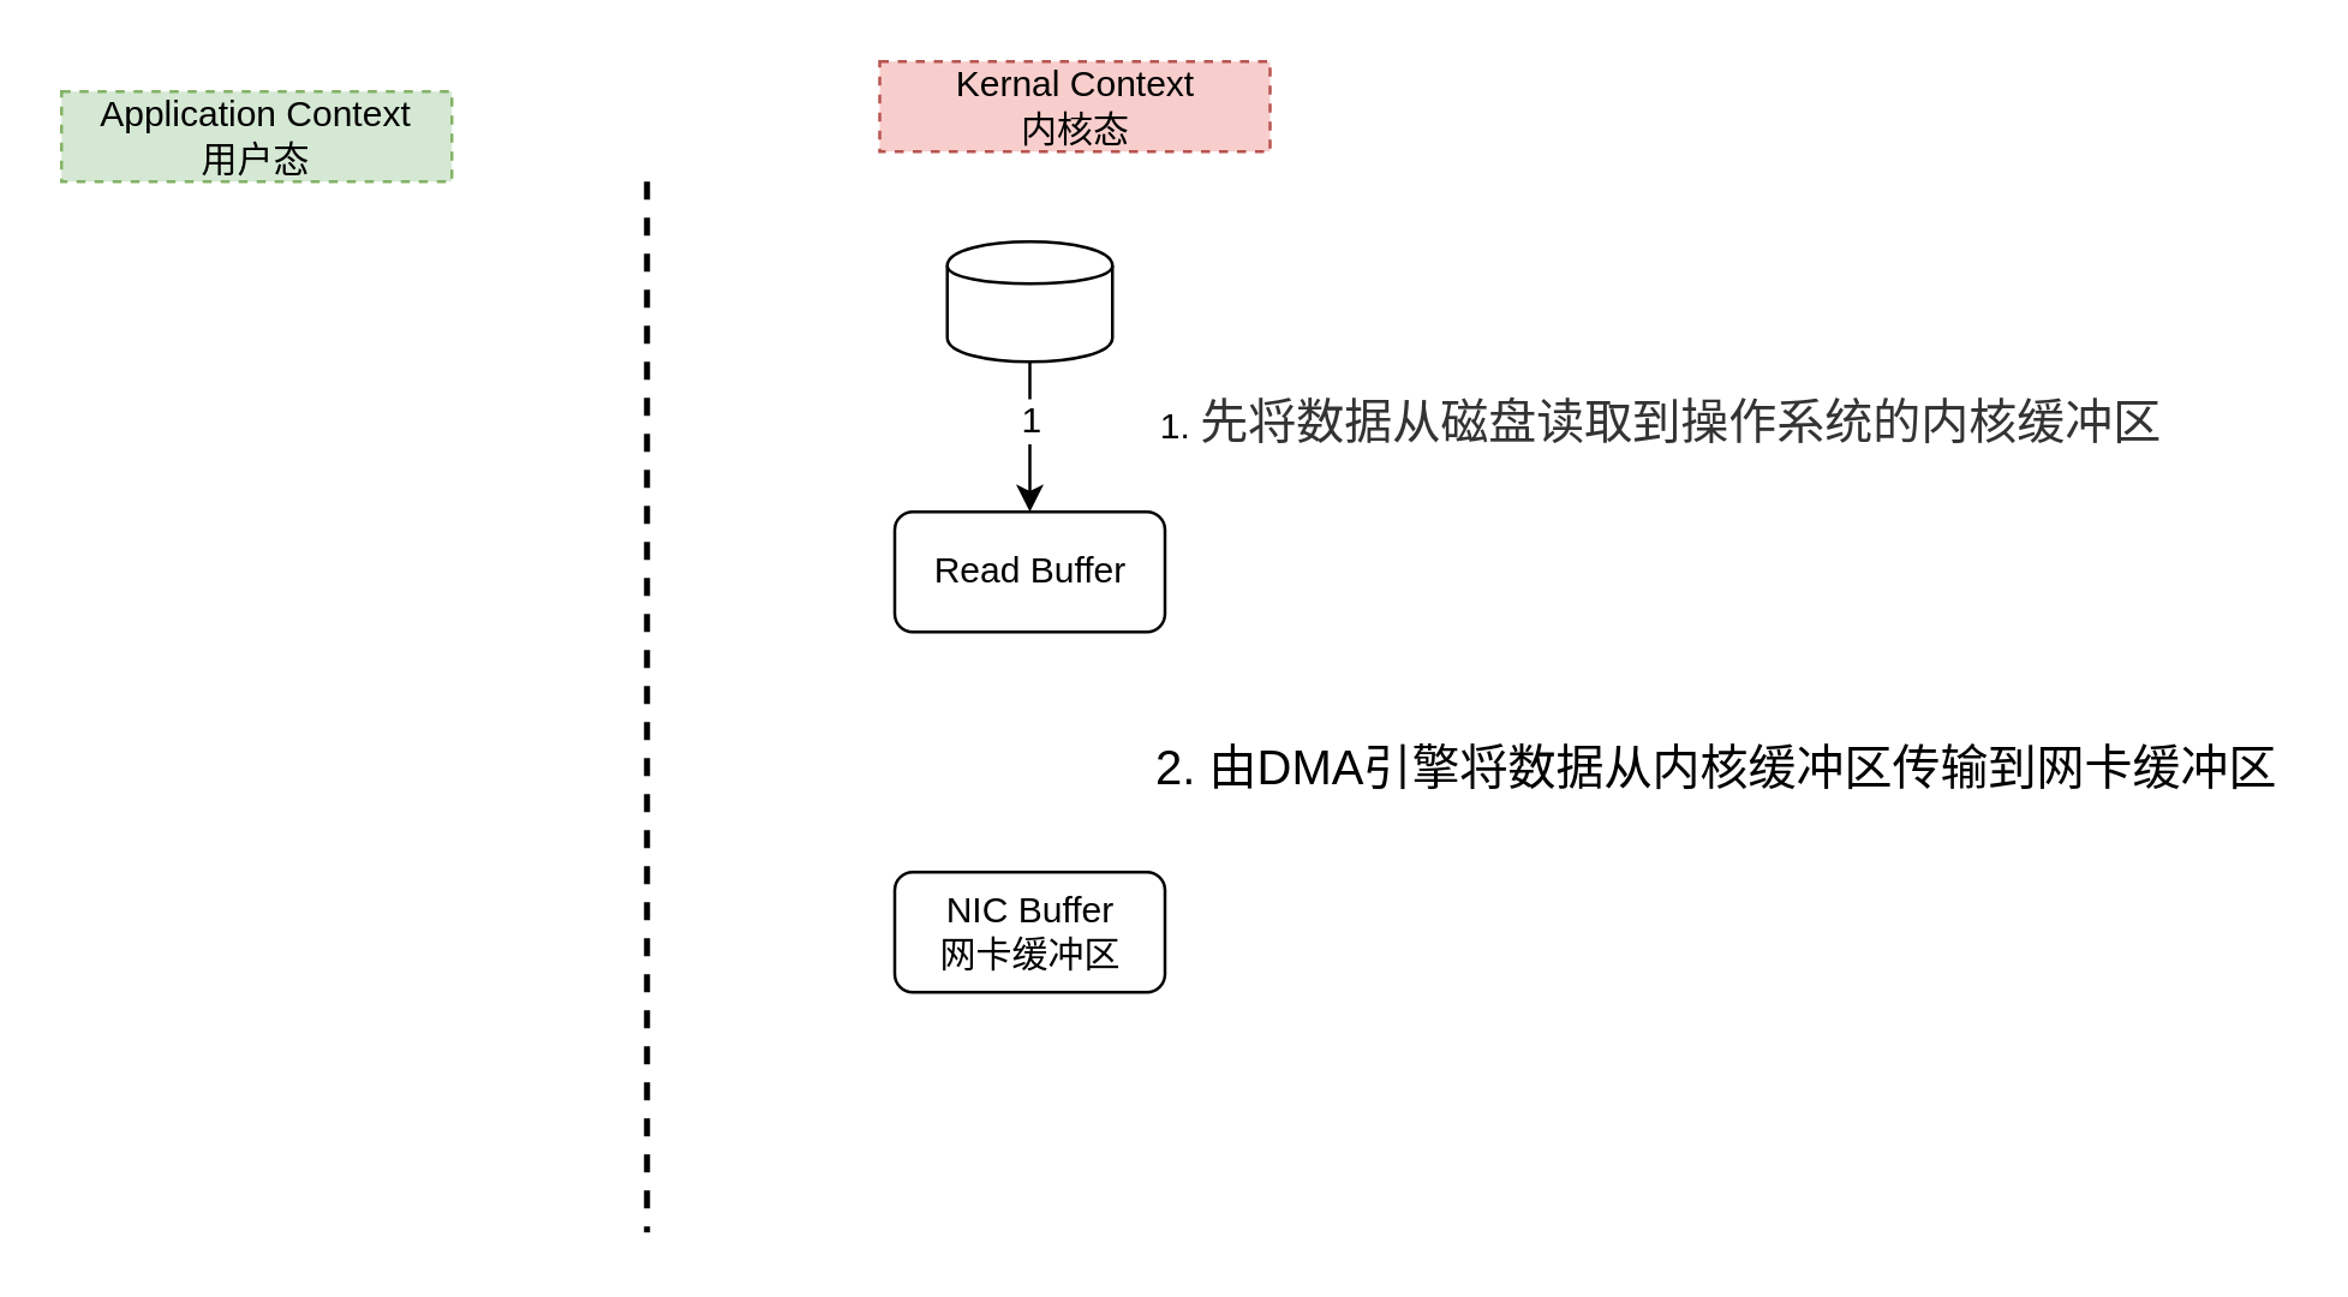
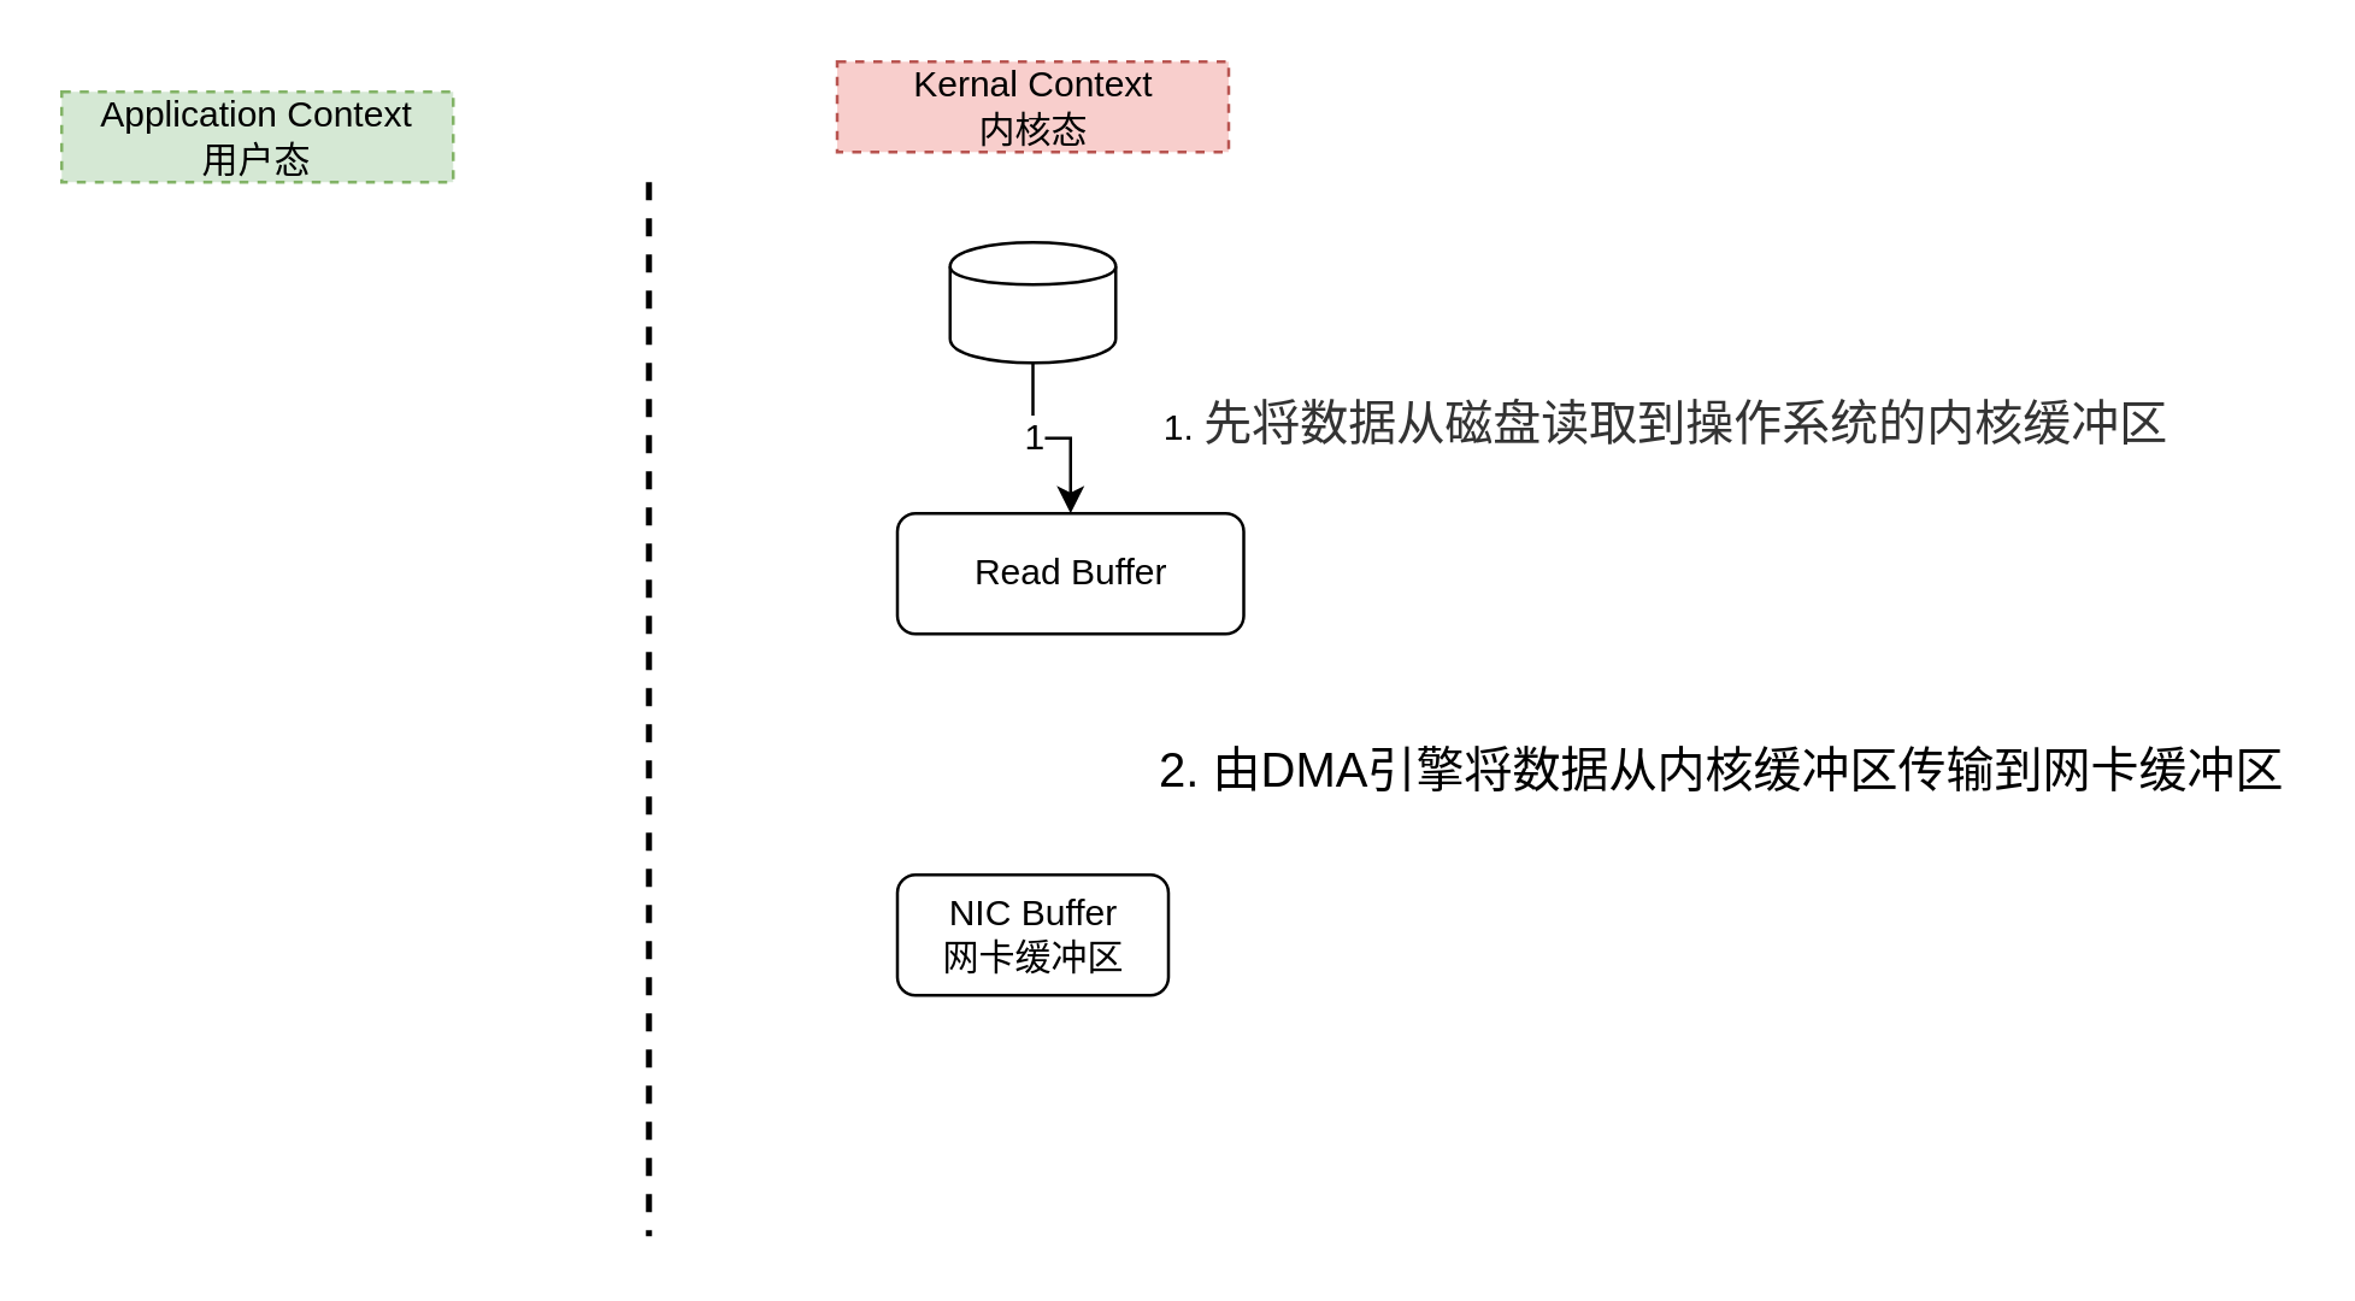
  <mxCell id="0" />
  <mxCell id="1" parent="0" />
  <mxCell id="2" value="" style="line;strokeWidth=2;direction=south;html=1;dashed=1;" vertex="1" parent="1"><mxGeometry x="210" y="60" width="10" height="350" as="geometry" /></mxCell>
  <mxCell id="3" value="Application Context&lt;br&gt;用户态" style="text;html=1;strokeColor=#82b366;fillColor=#d5e8d4;align=center;verticalAlign=middle;whiteSpace=wrap;rounded=0;dashed=1;" vertex="1" parent="1"><mxGeometry x="20" y="30" width="130" height="30" as="geometry" /></mxCell>
- <mxCell id="4" value="Kernal Context&lt;br&gt;内核态" style="text;html=1;strokeColor=#b85450;fillColor=#f8cecc;align=center;verticalAlign=middle;whiteSpace=wrap;rounded=0;dashed=1;" vertex="1" parent="1"><mxGeometry x="292.5" y="20" width="130" height="30" as="geometry" /></mxCell>
+ <mxCell id="4" value="Kernal Context&lt;br&gt;内核态" style="text;html=1;strokeColor=#b85450;fillColor=#f8cecc;align=center;verticalAlign=middle;whiteSpace=wrap;rounded=0;dashed=1;" vertex="1" parent="1"><mxGeometry x="277.5" y="20" width="130" height="30" as="geometry" /></mxCell>
  <mxCell id="5" style="edgeStyle=orthogonalEdgeStyle;rounded=0;orthogonalLoop=1;jettySize=auto;html=1;entryX=0.5;entryY=0;entryDx=0;entryDy=0;" edge="1" parent="1" source="7" target="8"><mxGeometry relative="1" as="geometry" /></mxCell>
  <mxCell id="6" value="1" style="text;html=1;align=center;verticalAlign=middle;resizable=0;points=[];labelBackgroundColor=#ffffff;" vertex="1" connectable="0" parent="5"><mxGeometry x="-0.224" relative="1" as="geometry"><mxPoint as="offset" /></mxGeometry></mxCell>
  <mxCell id="7" value="" style="shape=cylinder;whiteSpace=wrap;html=1;boundedLbl=1;backgroundOutline=1;" vertex="1" parent="1"><mxGeometry x="315" y="80" width="55" height="40" as="geometry" /></mxCell>
- <mxCell id="8" value="Read Buffer" style="rounded=1;whiteSpace=wrap;html=1;" vertex="1" parent="1"><mxGeometry x="297.5" y="170" width="90" height="40" as="geometry" /></mxCell>
+ <mxCell id="8" value="Read Buffer" style="rounded=1;whiteSpace=wrap;html=1;" vertex="1" parent="1"><mxGeometry x="297.5" y="170" width="115" height="40" as="geometry" /></mxCell>
  <mxCell id="9" value="1.&amp;nbsp;&lt;span style=&quot;color: rgb(51 , 51 , 51) ; font-family: &amp;#34;open sans&amp;#34; , &amp;#34;clear sans&amp;#34; , &amp;#34;helvetica neue&amp;#34; , &amp;#34;helvetica&amp;#34; , &amp;#34;arial&amp;#34; , sans-serif ; font-size: 16px ; text-align: left ; white-space: pre-wrap ; background-color: rgb(255 , 255 , 255)&quot;&gt;先将数据从磁盘读取到操作系统的内核缓冲区&lt;/span&gt;" style="text;html=1;strokeColor=none;fillColor=none;align=center;verticalAlign=middle;whiteSpace=wrap;rounded=0;" vertex="1" parent="1"><mxGeometry x="383" y="120" width="340" height="40" as="geometry" /></mxCell>
  <mxCell id="10" value="NIC Buffer&lt;br&gt;网卡缓冲区" style="rounded=1;whiteSpace=wrap;html=1;" vertex="1" parent="1"><mxGeometry x="297.5" y="290" width="90" height="40" as="geometry" /></mxCell>
  <mxCell id="11" value="&lt;font style=&quot;font-size: 16px&quot;&gt;2. 由DMA引擎将数据从内核缓冲区传输到网卡缓冲区&lt;/font&gt;" style="text;html=1;strokeColor=none;fillColor=none;align=center;verticalAlign=middle;whiteSpace=wrap;rounded=0;" vertex="1" parent="1"><mxGeometry x="383" y="240" width="377" height="30" as="geometry" /></mxCell>
